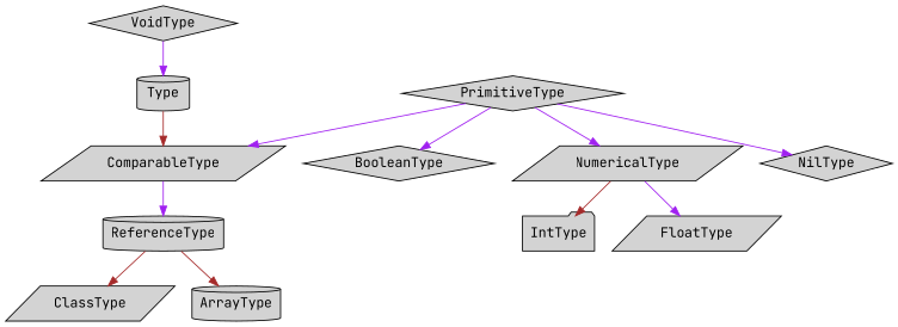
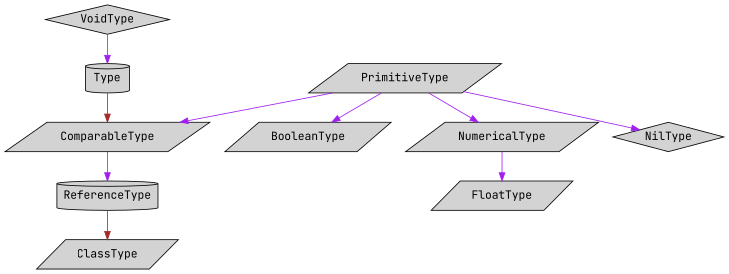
  digraph {
    fontname="JetBrains Mono"
    node [fontname="JetBrains Mono" shape=parallelogram style=filled]
    edge [color=purple fontname="JetBrains Mono"]
    n1 [label=Type shape=cylinder]
    n2 [label=ComparableType]
    n3 [label=ReferenceType shape=cylinder]
    n4 [label=VoidType shape=diamond]
-   n5 [label=PrimitiveType shape=diamond]
-   n6 [label=BooleanType shape=diamond]
+   n5 [label=PrimitiveType]
+   n6 [label=BooleanType]
    n7 [label=NumericalType]
    n8 [label=NilType shape=diamond]
    n9 [label=ClassType]
-   n10 [label=ArrayType shape=cylinder]
-   n11 [label=IntType shape=folder]
    n12 [label=FloatType]
    n1 -> n2 [color=brown]
    n2 -> n3
    n3 -> n9 [color=brown]
-   n3 -> n10 [color=brown]
    n4 -> n1
    n5 -> n2
    n5 -> n6
    n5 -> n7
    n5 -> n8
-   n7 -> n11 [color=brown]
    n7 -> n12
  }
